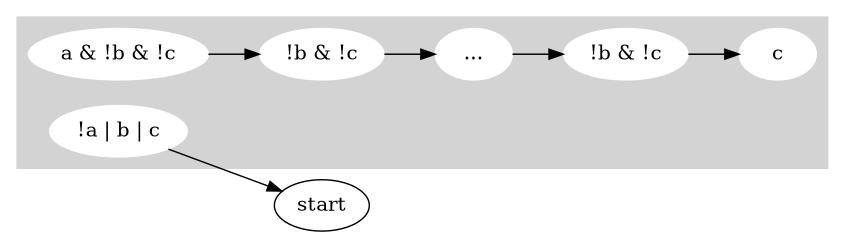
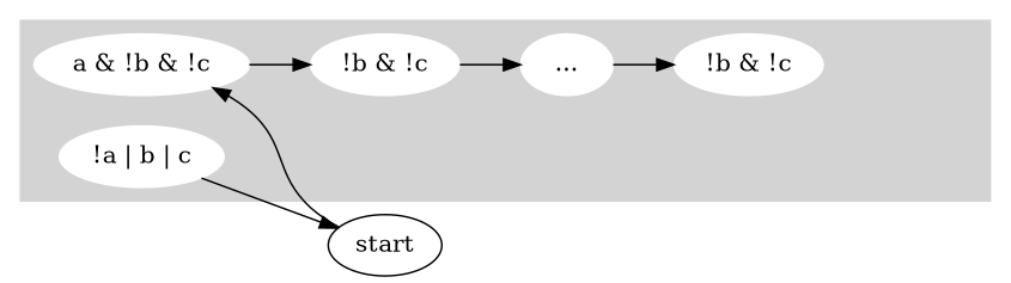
  digraph {
    rankdir=LR
    node [color=white style=filled]
    n1 [label="!a | b | c"]
    n2 [label="a & !b & !c"]
    n3 [label="!b & !c"]
    n4 [label="..."]
    n5 [label="!b & !c"]
-   n6 [label=c]
    n7 [label=start color="" style=""]
    subgraph cluster_1 {
      color=lightgrey
      style=filled
      n1
      n2
      n3
      n4
      n5
-     n6
    }
    n1 -> n7
    n2 -> n3
    n3 -> n4
    n4 -> n5
-   n5 -> n6
+   n7 -> n2
  }
